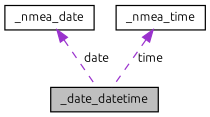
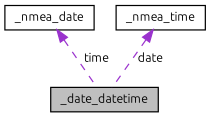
  digraph {
    fontname=Ubuntu
    node [color=black fillcolor=white fontname=Ubuntu fontsize=10 shape=record style=filled]
    edge [color=darkorchid3 dir=back fontname=Ubuntu fontsize=10 labelfontname=Helvetica labelfontsize=10 style=dashed]
    n1 [fillcolor=grey75 fontcolor=black height=0.2 label=_date_datetime width=0.4]
    n2 [height=0.2 label=_nmea_date width=0.4]
    n3 [height=0.2 label=_nmea_time width=0.4]
-   n2 -> n1 [label=" date"]
-   n3 -> n1 [label=" time"]
+   n2 -> n1 [label=" time"]
+   n3 -> n1 [label=" date"]
  }
